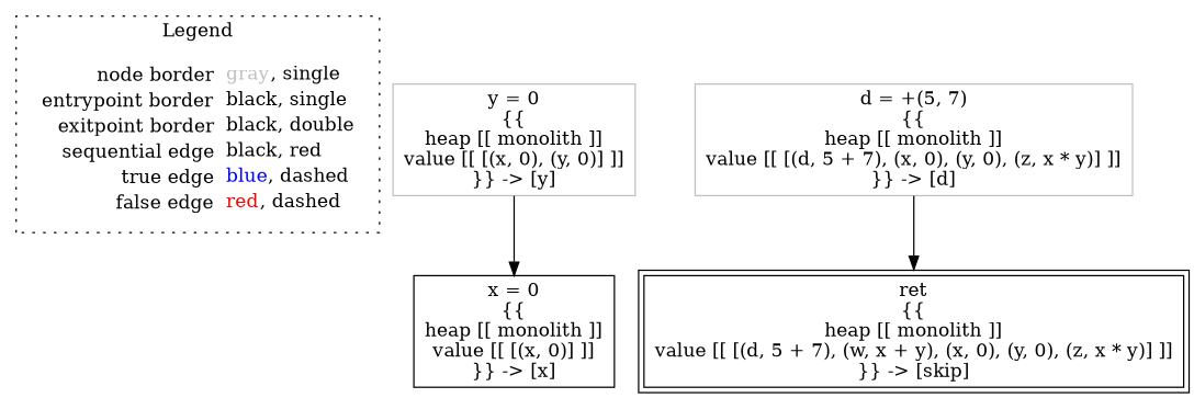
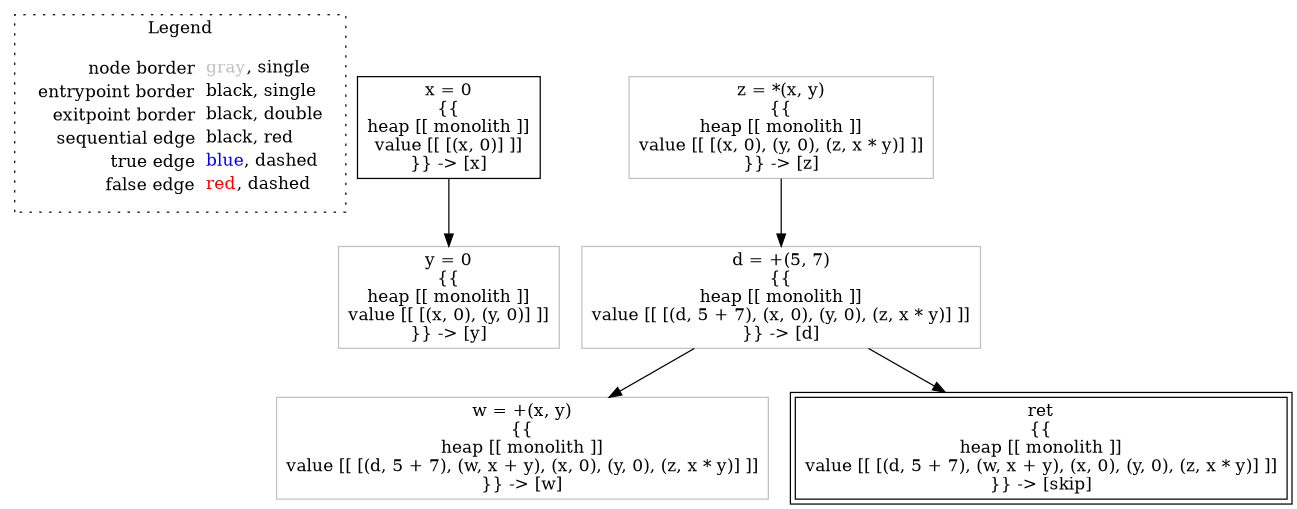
  digraph {
    node [shape=rect color=gray]
    edge [color=black]
    n1 [label=<<table border="0" cellpadding="2" cellspacing="0" cellborder="0"><tr><td align="right">node border&nbsp;</td><td align="left"><font color="gray">gray</font>, single</td></tr><tr><td align="right">entrypoint border&nbsp;</td><td align="left"><font color="black">black</font>, single</td></tr><tr><td align="right">exitpoint border&nbsp;</td><td align="left"><font color="black">black</font>, double</td></tr><tr><td align="right">sequential edge&nbsp;</td><td align="left"><font color="black">black</font>, red</td></tr><tr><td align="right">true edge&nbsp;</td><td align="left"><font color="blue">blue</font>, dashed</td></tr><tr><td align="right">false edge&nbsp;</td><td align="left"><font color="red">red</font>, dashed</td></tr></table>> shape=plaintext color=""]
    n2 [color=black label=<x = 0<BR/>{{<BR/>heap [[ monolith ]]<BR/>value [[ [(x, 0)] ]]<BR/>}} -&gt; [x]>]
    n3 [label=<y = 0<BR/>{{<BR/>heap [[ monolith ]]<BR/>value [[ [(x, 0), (y, 0)] ]]<BR/>}} -&gt; [y]>]
+   n4 [label=<z = *(x, y)<BR/>{{<BR/>heap [[ monolith ]]<BR/>value [[ [(x, 0), (y, 0), (z, x * y)] ]]<BR/>}} -&gt; [z]>]
    n5 [label=<d = +(5, 7)<BR/>{{<BR/>heap [[ monolith ]]<BR/>value [[ [(d, 5 + 7), (x, 0), (y, 0), (z, x * y)] ]]<BR/>}} -&gt; [d]>]
+   n6 [label=<w = +(x, y)<BR/>{{<BR/>heap [[ monolith ]]<BR/>value [[ [(d, 5 + 7), (w, x + y), (x, 0), (y, 0), (z, x * y)] ]]<BR/>}} -&gt; [w]>]
    n7 [color=black label=<ret<BR/>{{<BR/>heap [[ monolith ]]<BR/>value [[ [(d, 5 + 7), (w, x + y), (x, 0), (y, 0), (z, x * y)] ]]<BR/>}} -&gt; [skip]> peripheries=2]
    subgraph cluster_1 {
      label=Legend
      style=dotted
      n1
    }
-   n3 -> n2
+   n2 -> n3
+   n4 -> n5
+   n5 -> n6
    n5 -> n7
  }
